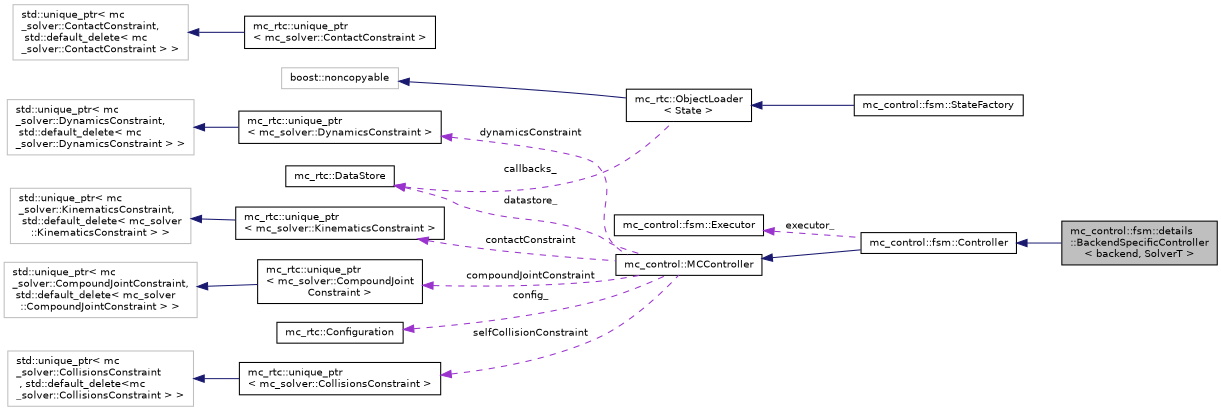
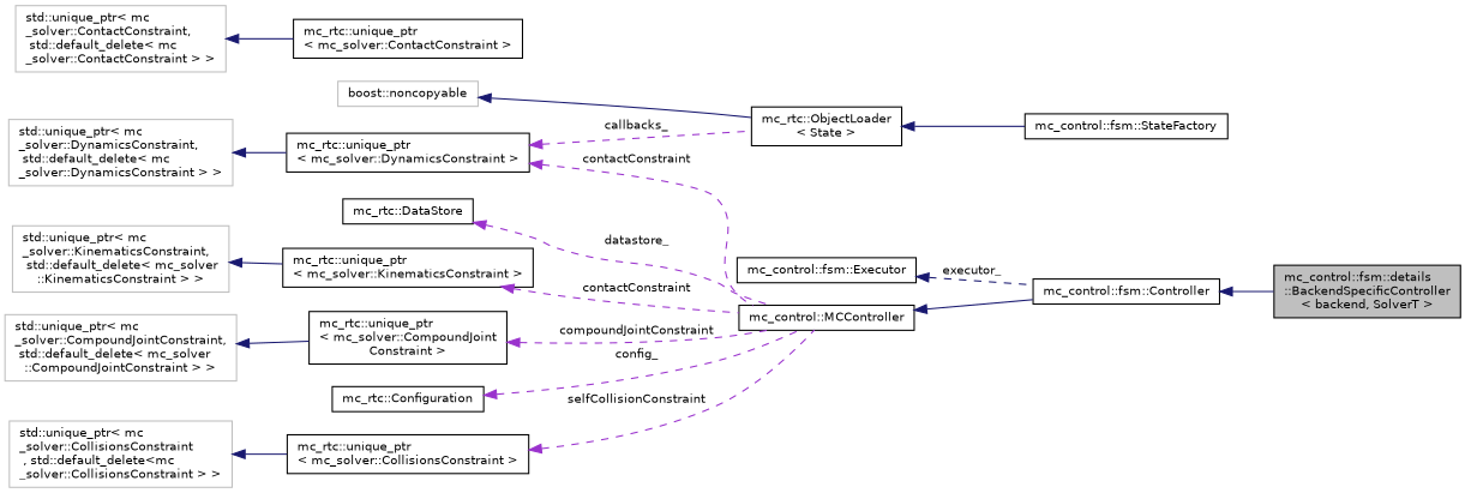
  digraph {
    rankdir=LR
    node [color=black fillcolor=white fontname=Helvetica fontsize=10 shape=record style=filled]
    edge [color=midnightblue dir=back fontname=Helvetica fontsize=10 labelfontname=Helvetica labelfontsize=10 style=solid]
    n1 [fillcolor=grey75 fontcolor=black height=0.2 label="mc_control::fsm::details\l::BackendSpecificController\l\< backend, SolverT \>" width=0.4]
    n2 [height=0.2 label="mc_control::fsm::Controller" width=0.4]
    n3 [height=0.2 label="mc_control::MCController" width=0.4]
    n4 [height=0.2 label="mc_rtc::unique_ptr\l\< mc_solver::DynamicsConstraint \>" width=0.4]
    n5 [color=grey75 height=0.2 label="std::unique_ptr\< mc\l_solver::DynamicsConstraint,\l std::default_delete\< mc\l_solver::DynamicsConstraint \> \>" width=0.4]
    n6 [height=0.2 label="mc_rtc::unique_ptr\l\< mc_solver::ContactConstraint \>" width=0.4]
    n7 [color=grey75 height=0.2 label="std::unique_ptr\< mc\l_solver::ContactConstraint,\l std::default_delete\< mc\l_solver::ContactConstraint \> \>" width=0.4]
    n8 [height=0.2 label="mc_rtc::unique_ptr\l\< mc_solver::CompoundJoint\lConstraint \>" width=0.4]
    n9 [color=grey75 height=0.2 label="std::unique_ptr\< mc\l_solver::CompoundJointConstraint,\l std::default_delete\< mc_solver\l::CompoundJointConstraint \> \>" width=0.4]
    n10 [height=0.2 label="mc_rtc::DataStore" width=0.4]
    n11 [height=0.2 label="mc_rtc::ObjectLoader\l\< State \>" width=0.4]
    n12 [height=0.2 label="mc_control::fsm::StateFactory" width=0.4]
    n13 [height=0.2 label="mc_rtc::unique_ptr\l\< mc_solver::CollisionsConstraint \>" width=0.4]
    n14 [color=grey75 height=0.2 label="std::unique_ptr\< mc\l_solver::CollisionsConstraint\l , std::default_delete\<mc\l_solver::CollisionsConstraint \>  \>" width=0.4]
    n15 [height=0.2 label="mc_rtc::unique_ptr\l\< mc_solver::KinematicsConstraint \>" width=0.4]
    n16 [color=grey75 height=0.2 label="std::unique_ptr\< mc\l_solver::KinematicsConstraint,\l std::default_delete\< mc_solver\l::KinematicsConstraint \> \>" width=0.4]
    n17 [height=0.2 label="mc_rtc::Configuration" width=0.4]
    n18 [color=grey75 height=0.2 label="boost::noncopyable" width=0.4]
    n19 [height=0.2 label="mc_control::fsm::Executor" width=0.4]
    n2 -> n1
    n3 -> n2
-   n4 -> n3 [color=darkorchid3 label=" dynamicsConstraint" style=dashed]
+   n4 -> n3 [color=darkorchid3 label=" contactConstraint" style=dashed]
    n5 -> n4
    n7 -> n6
    n8 -> n3 [color=darkorchid3 label=" compoundJointConstraint" style=dashed]
    n9 -> n8
    n10 -> n3 [color=darkorchid3 label=" datastore_" style=dashed]
-   n10 -> n11 [color=darkorchid3 label=" callbacks_" style=dashed]
+   n4 -> n11 [color=darkorchid3 label=" callbacks_" style=dashed]
    n11 -> n12
    n13 -> n3 [color=darkorchid3 label=" selfCollisionConstraint" style=dashed]
    n14 -> n13
    n15 -> n3 [color=darkorchid3 label=" contactConstraint" style=dashed]
    n16 -> n15
    n17 -> n3 [color=darkorchid3 label=" config_" style=dashed]
    n18 -> n11
-   n19 -> n2 [color=darkorchid3 label=" executor_" style=dashed]
+   n19 -> n2 [label=" executor_" style=dashed]
  }
